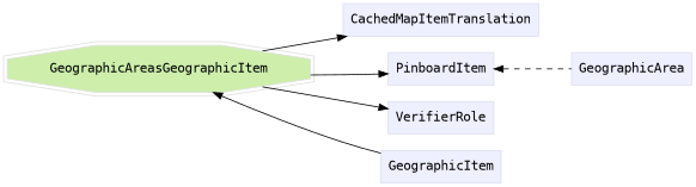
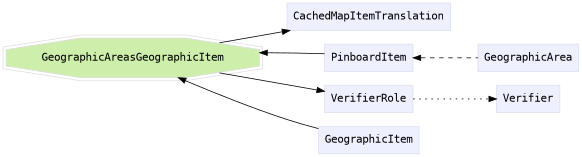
  digraph {
    fontname="DejaVu Sans Mono"
    rankdir=LR
    node [color="#dddeee" fillcolor="#eeefff" fontname="DejaVu Sans Mono" group=supporting shape=box style=filled]
    edge [fontname="DejaVu Sans Mono"]
    n1 [color="#dedede" fillcolor="#cdefab" group=target height=0.61111 label=GeographicAreasGeographicItem shape=doubleoctagon width=4.1941]
    n2 [height=0.5 label=CachedMapItemTranslation width=2.3472]
    n3 [height=0.5 label=PinboardItem width=1.2535]
    n4 [height=0.5 label=VerifierRole width=1.1493]
+   n5 [height=0.5 label=Verifier width=0.79514]
    n6 [height=0.5 label=GeographicArea width=1.4618]
    n7 [height=0.5 label=GeographicItem width=1.4514]
    subgraph sub_1 {
    }
    subgraph sub_2 {
      rank=min
    }
    subgraph sub_3 {
      n1
      n2
      n3
      n4
+     n5
      n6
      n7
    }
    n1 -> n2
-   n1 -> n3
+   n3 -> n1
    n1 -> n4
    n1 -> n7 [dir=back style=solid]
    n3 -> n6 [dir=back style=dashed]
+   n4 -> n5 [style=dotted]
  }
